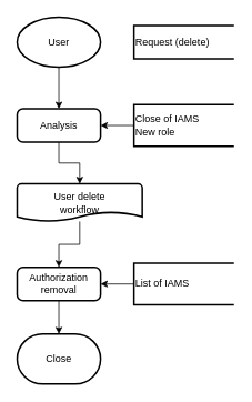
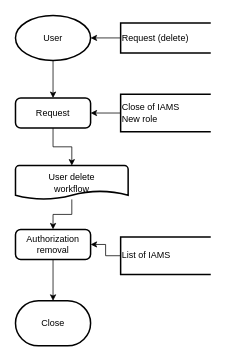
  <mxCell id="0" />
  <mxCell id="1" parent="0" />
  <mxCell id="2" value="Close" style="strokeWidth=2;html=1;shape=mxgraph.flowchart.terminator;whiteSpace=wrap;" vertex="1" parent="1"><mxGeometry x="20" y="400" width="100" height="60" as="geometry" /></mxCell>
  <mxCell id="3" value="" style="edgeStyle=orthogonalEdgeStyle;rounded=0;orthogonalLoop=1;jettySize=auto;html=1;" edge="1" parent="1" source="4" target="8"><mxGeometry relative="1" as="geometry" /></mxCell>
  <mxCell id="4" value="User" style="strokeWidth=2;html=1;shape=mxgraph.flowchart.start_1;whiteSpace=wrap;" vertex="1" parent="1"><mxGeometry x="20" y="20" width="100" height="60" as="geometry" /></mxCell>
+ <mxCell id="5" value="" style="edgeStyle=orthogonalEdgeStyle;rounded=0;orthogonalLoop=1;jettySize=auto;html=1;" edge="1" parent="1" source="6" target="4"><mxGeometry relative="1" as="geometry" /></mxCell>
  <mxCell id="6" value="Request (delete)" style="strokeWidth=2;html=1;shape=mxgraph.flowchart.annotation_1;align=left;pointerEvents=1;" vertex="1" parent="1"><mxGeometry x="160" y="30" width="120" height="40" as="geometry" /></mxCell>
  <mxCell id="7" value="" style="edgeStyle=orthogonalEdgeStyle;rounded=0;orthogonalLoop=1;jettySize=auto;html=1;" edge="1" parent="1" source="8" target="12"><mxGeometry relative="1" as="geometry" /></mxCell>
- <mxCell id="8" value="Analysis" style="rounded=1;whiteSpace=wrap;html=1;absoluteArcSize=1;arcSize=14;strokeWidth=2;" vertex="1" parent="1"><mxGeometry x="20" y="130" width="100" height="40" as="geometry" /></mxCell>
+ <mxCell id="8" value="Request" style="rounded=1;whiteSpace=wrap;html=1;absoluteArcSize=1;arcSize=14;strokeWidth=2;" vertex="1" parent="1"><mxGeometry x="20" y="130" width="100" height="40" as="geometry" /></mxCell>
  <mxCell id="9" value="" style="edgeStyle=orthogonalEdgeStyle;rounded=0;orthogonalLoop=1;jettySize=auto;html=1;" edge="1" parent="1" source="10" target="8"><mxGeometry relative="1" as="geometry" /></mxCell>
  <mxCell id="10" value="Close of IAMS&lt;br&gt;New role" style="strokeWidth=2;html=1;shape=mxgraph.flowchart.annotation_1;align=left;pointerEvents=1;" vertex="1" parent="1"><mxGeometry x="160" y="125" width="120" height="50" as="geometry" /></mxCell>
  <mxCell id="11" value="" style="edgeStyle=orthogonalEdgeStyle;rounded=0;orthogonalLoop=1;jettySize=auto;html=1;" edge="1" parent="1" source="12" target="14"><mxGeometry relative="1" as="geometry" /></mxCell>
  <mxCell id="12" value="User delete&lt;br&gt;workflow" style="strokeWidth=2;html=1;shape=mxgraph.flowchart.document2;whiteSpace=wrap;size=0.25;" vertex="1" parent="1"><mxGeometry x="20" y="220" width="150" height="45" as="geometry" /></mxCell>
  <mxCell id="13" value="" style="edgeStyle=orthogonalEdgeStyle;rounded=0;orthogonalLoop=1;jettySize=auto;html=1;" edge="1" parent="1" source="14" target="2"><mxGeometry relative="1" as="geometry" /></mxCell>
- <mxCell id="14" value="Authorization removal" style="rounded=1;whiteSpace=wrap;html=1;absoluteArcSize=1;arcSize=14;strokeWidth=2;" vertex="1" parent="1"><mxGeometry x="20" y="320" width="100" height="40" as="geometry" /></mxCell>
+ <mxCell id="14" value="Authorization removal" style="rounded=1;whiteSpace=wrap;html=1;absoluteArcSize=1;arcSize=14;strokeWidth=2;" vertex="1" parent="1"><mxGeometry x="20" y="305" width="100" height="40" as="geometry" /></mxCell>
  <mxCell id="15" value="" style="edgeStyle=orthogonalEdgeStyle;rounded=0;orthogonalLoop=1;jettySize=auto;html=1;" edge="1" parent="1" source="16" target="14"><mxGeometry relative="1" as="geometry" /></mxCell>
  <mxCell id="16" value="List of IAMS" style="strokeWidth=2;html=1;shape=mxgraph.flowchart.annotation_1;align=left;pointerEvents=1;" vertex="1" parent="1"><mxGeometry x="160" y="315" width="120" height="50" as="geometry" /></mxCell>
